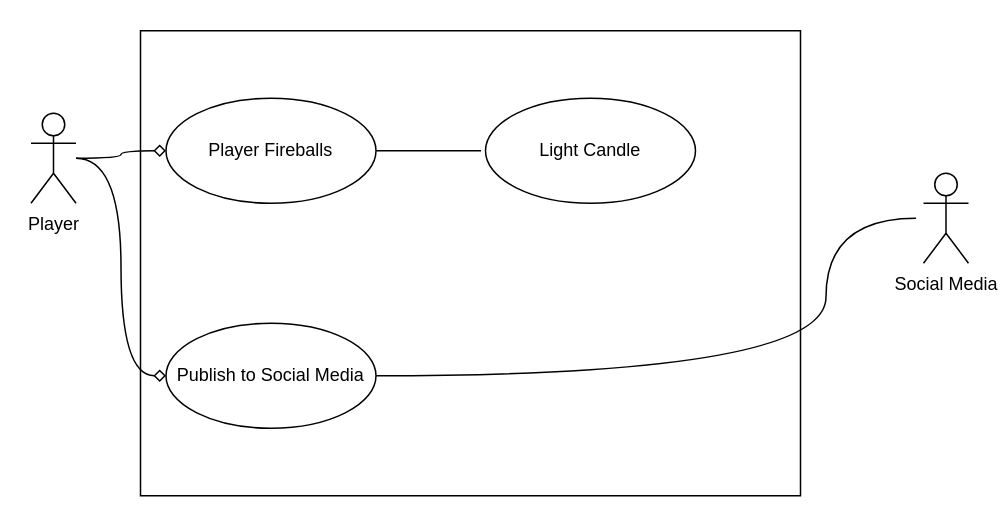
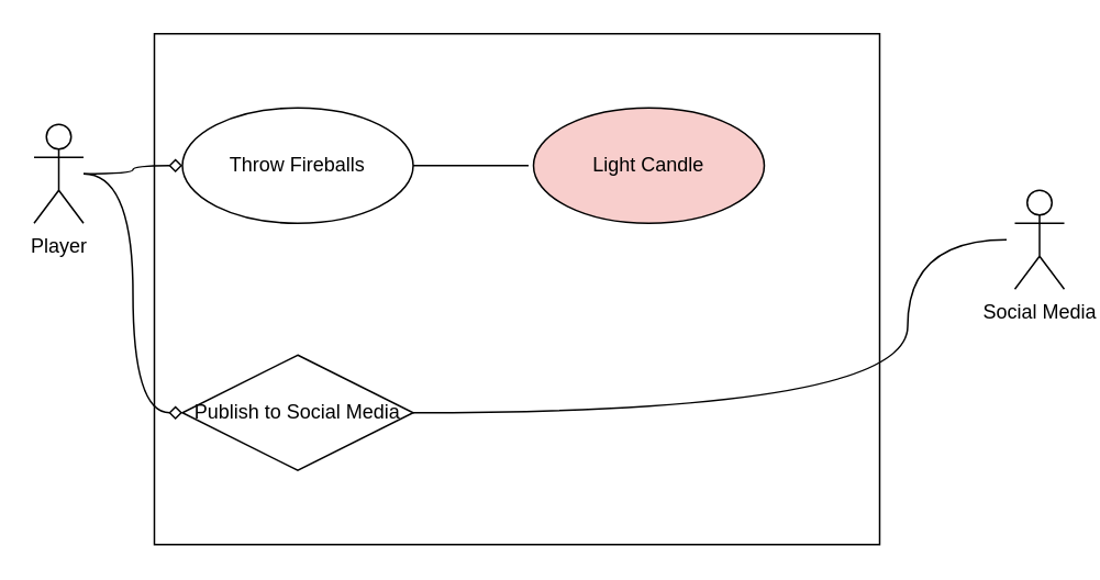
  <mxCell id="0" />
  <mxCell id="1" parent="0" />
  <mxCell id="2" value="" style="rounded=0;whiteSpace=wrap;html=1;" parent="1" vertex="1"><mxGeometry x="93" y="20" width="440" height="310" as="geometry" /></mxCell>
  <mxCell id="3" value="" style="edgeStyle=orthogonalEdgeStyle;orthogonalLoop=1;jettySize=auto;html=1;endArrow=diamond;endFill=0;curved=1;" parent="1" source="4" target="6" edge="1"><mxGeometry relative="1" as="geometry" /></mxCell>
  <mxCell id="4" value="Player" style="shape=umlActor;verticalLabelPosition=bottom;labelBackgroundColor=#ffffff;verticalAlign=top;html=1;" parent="1" vertex="1"><mxGeometry x="20" y="75" width="30" height="60" as="geometry" /></mxCell>
  <mxCell id="5" style="edgeStyle=orthogonalEdgeStyle;orthogonalLoop=1;jettySize=auto;html=1;endArrow=none;endFill=0;rounded=1;" parent="1" source="6" edge="1"><mxGeometry relative="1" as="geometry"><mxPoint x="320" y="100" as="targetPoint" /></mxGeometry></mxCell>
- <mxCell id="6" value="Player Fireballs" style="ellipse;whiteSpace=wrap;html=1;" parent="1" vertex="1"><mxGeometry x="110" y="65" width="140" height="70" as="geometry" /></mxCell>
+ <mxCell id="6" value="Throw Fireballs" style="ellipse;whiteSpace=wrap;html=1;" parent="1" vertex="1"><mxGeometry x="110" y="65" width="140" height="70" as="geometry" /></mxCell>
  <mxCell id="7" style="edgeStyle=orthogonalEdgeStyle;orthogonalLoop=1;jettySize=auto;html=1;endArrow=none;endFill=0;strokeColor=#000000;curved=1;" parent="1" source="8" edge="1"><mxGeometry relative="1" as="geometry"><mxPoint x="610" y="145" as="targetPoint" /><Array as="points"><mxPoint x="550" y="250" /><mxPoint x="550" y="145" /></Array></mxGeometry></mxCell>
- <mxCell id="8" value="Publish to Social Media" style="ellipse;whiteSpace=wrap;html=1;" parent="1" vertex="1"><mxGeometry x="110" y="215" width="140" height="70" as="geometry" /></mxCell>
+ <mxCell id="8" value="Publish to Social Media" style="rhombus;whiteSpace=wrap;html=1;" parent="1" vertex="1"><mxGeometry x="110" y="215" width="140" height="70" as="geometry" /></mxCell>
  <mxCell id="9" style="edgeStyle=orthogonalEdgeStyle;orthogonalLoop=1;jettySize=auto;html=1;entryX=0;entryY=0.5;entryDx=0;entryDy=0;endArrow=diamond;endFill=0;strokeColor=#000000;curved=1;" parent="1" source="4" target="8" edge="1"><mxGeometry relative="1" as="geometry" /></mxCell>
- <mxCell id="10" value="Light Candle" style="ellipse;whiteSpace=wrap;html=1;" parent="1" vertex="1"><mxGeometry x="323" y="65" width="140" height="70" as="geometry" /></mxCell>
+ <mxCell id="10" value="Light Candle" style="ellipse;whiteSpace=wrap;html=1;fillColor=#f8cecc;" parent="1" vertex="1"><mxGeometry x="323" y="65" width="140" height="70" as="geometry" /></mxCell>
  <mxCell id="11" value="Social Media" style="shape=umlActor;verticalLabelPosition=bottom;labelBackgroundColor=#ffffff;verticalAlign=top;html=1;" parent="1" vertex="1"><mxGeometry x="615" y="115" width="30" height="60" as="geometry" /></mxCell>
